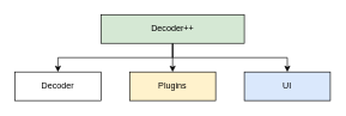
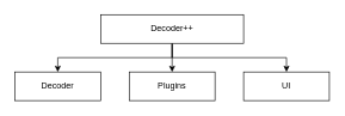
  <mxCell id="0" />
  <mxCell id="1" parent="0" />
  <mxCell id="2" value="Decoder" style="rounded=0;whiteSpace=wrap;html=1;" vertex="1" parent="1"><mxGeometry x="20" y="100" width="120" height="40" as="geometry" /></mxCell>
- <mxCell id="3" value="Plugins" style="rounded=0;whiteSpace=wrap;html=1;fillColor=#fff2cc;" vertex="1" parent="1"><mxGeometry x="180" y="100" width="120" height="40" as="geometry" /></mxCell>
- <mxCell id="4" value="UI" style="rounded=0;whiteSpace=wrap;html=1;fillColor=#dae8fc;" vertex="1" parent="1"><mxGeometry x="340" y="100" width="120" height="40" as="geometry" /></mxCell>
+ <mxCell id="3" value="Plugins" style="rounded=0;whiteSpace=wrap;html=1;" vertex="1" parent="1"><mxGeometry x="180" y="100" width="120" height="40" as="geometry" /></mxCell>
+ <mxCell id="4" value="UI" style="rounded=0;whiteSpace=wrap;html=1;" vertex="1" parent="1"><mxGeometry x="340" y="100" width="120" height="40" as="geometry" /></mxCell>
  <mxCell id="5" style="edgeStyle=orthogonalEdgeStyle;rounded=0;orthogonalLoop=1;jettySize=auto;html=1;entryX=0.5;entryY=0;entryDx=0;entryDy=0;" edge="1" parent="1" source="8" target="2"><mxGeometry relative="1" as="geometry" /></mxCell>
  <mxCell id="6" style="edgeStyle=orthogonalEdgeStyle;rounded=0;orthogonalLoop=1;jettySize=auto;html=1;" edge="1" parent="1" source="8" target="4"><mxGeometry relative="1" as="geometry" /></mxCell>
  <mxCell id="7" style="edgeStyle=orthogonalEdgeStyle;rounded=0;orthogonalLoop=1;jettySize=auto;html=1;entryX=0.5;entryY=0;entryDx=0;entryDy=0;" edge="1" parent="1" source="8" target="3"><mxGeometry relative="1" as="geometry" /></mxCell>
- <mxCell id="8" value="Decoder++" style="rounded=0;whiteSpace=wrap;html=1;fillColor=#d5e8d4;" vertex="1" parent="1"><mxGeometry x="140" y="20" width="200" height="40" as="geometry" /></mxCell>
+ <mxCell id="8" value="Decoder++" style="rounded=0;whiteSpace=wrap;html=1;" vertex="1" parent="1"><mxGeometry x="140" y="20" width="200" height="40" as="geometry" /></mxCell>
